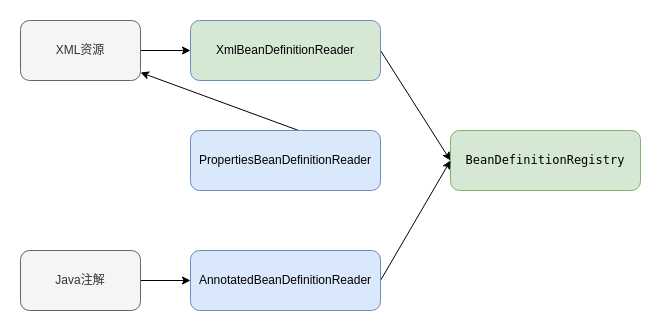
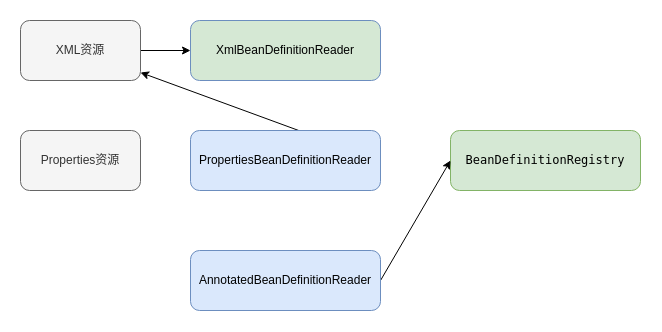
  <mxCell id="0" />
  <mxCell id="1" parent="0" />
  <mxCell id="2" style="edgeStyle=orthogonalEdgeStyle;rounded=0;orthogonalLoop=1;jettySize=auto;html=1;exitX=1;exitY=0.5;exitDx=0;exitDy=0;entryX=0;entryY=0.5;entryDx=0;entryDy=0;" edge="1" parent="1" source="3" target="8"><mxGeometry relative="1" as="geometry" /></mxCell>
  <mxCell id="3" value="XML资源" style="rounded=1;whiteSpace=wrap;html=1;fillColor=#f5f5f5;strokeColor=#666666;fontColor=#333333;" vertex="1" parent="1"><mxGeometry x="20" y="20" width="120" height="60" as="geometry" /></mxCell>
- <mxCell id="5" style="edgeStyle=orthogonalEdgeStyle;rounded=0;orthogonalLoop=1;jettySize=auto;html=1;exitX=1;exitY=0.5;exitDx=0;exitDy=0;" edge="1" parent="1" source="6" target="13"><mxGeometry relative="1" as="geometry" /></mxCell>
- <mxCell id="6" value="Java注解" style="rounded=1;whiteSpace=wrap;html=1;fillColor=#f5f5f5;strokeColor=#666666;fontColor=#333333;" vertex="1" parent="1"><mxGeometry x="20" y="250" width="120" height="60" as="geometry" /></mxCell>
- <mxCell id="7" style="rounded=0;orthogonalLoop=1;jettySize=auto;html=1;exitX=1;exitY=0.5;exitDx=0;exitDy=0;entryX=0;entryY=0.5;entryDx=0;entryDy=0;" edge="1" parent="1" source="8" target="9"><mxGeometry relative="1" as="geometry" /></mxCell>
+ <mxCell id="4" value="Properties资源" style="rounded=1;whiteSpace=wrap;html=1;fillColor=#f5f5f5;strokeColor=#666666;fontColor=#333333;" vertex="1" parent="1"><mxGeometry x="20" y="130" width="120" height="60" as="geometry" /></mxCell>
  <mxCell id="8" value="XmlBeanDefinitionReader" style="rounded=1;whiteSpace=wrap;html=1;fillColor=#d5e8d4;strokeColor=#6c8ebf;" vertex="1" parent="1"><mxGeometry x="190" y="20" width="190" height="60" as="geometry" /></mxCell>
  <mxCell id="9" value="&lt;pre&gt;BeanDefinitionRegistry&lt;/pre&gt;" style="rounded=1;whiteSpace=wrap;html=1;fillColor=#d5e8d4;strokeColor=#82b366;" vertex="1" parent="1"><mxGeometry x="450" y="130" width="190" height="60" as="geometry" /></mxCell>
  <mxCell id="10" style="edgeStyle=none;rounded=0;orthogonalLoop=1;jettySize=auto;html=1;exitX=1;exitY=0.5;exitDx=0;exitDy=0;" edge="1" parent="1" source="11" target="3"><mxGeometry relative="1" as="geometry" /></mxCell>
  <mxCell id="11" value="PropertiesBeanDefinitionReader" style="rounded=1;whiteSpace=wrap;html=1;fillColor=#dae8fc;strokeColor=#6c8ebf;" vertex="1" parent="1"><mxGeometry x="190" y="130" width="190" height="60" as="geometry" /></mxCell>
  <mxCell id="12" style="edgeStyle=none;rounded=0;orthogonalLoop=1;jettySize=auto;html=1;exitX=1;exitY=0.5;exitDx=0;exitDy=0;entryX=0;entryY=0.5;entryDx=0;entryDy=0;" edge="1" parent="1" source="13" target="9"><mxGeometry relative="1" as="geometry" /></mxCell>
  <mxCell id="13" value="AnnotatedBeanDefinitionReader" style="rounded=1;whiteSpace=wrap;html=1;fillColor=#dae8fc;strokeColor=#6c8ebf;" vertex="1" parent="1"><mxGeometry x="190" y="250" width="190" height="60" as="geometry" /></mxCell>
